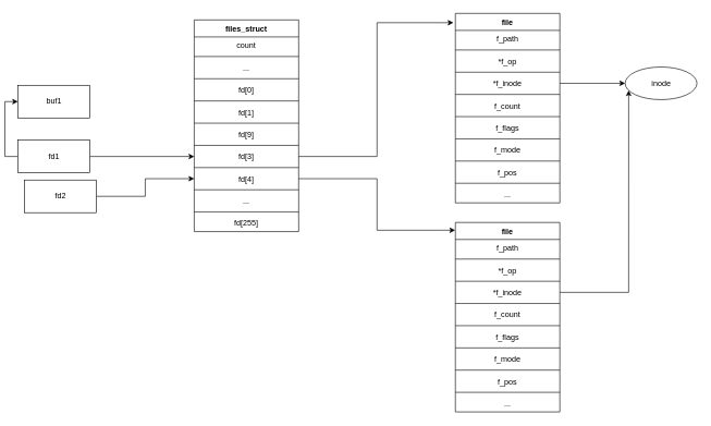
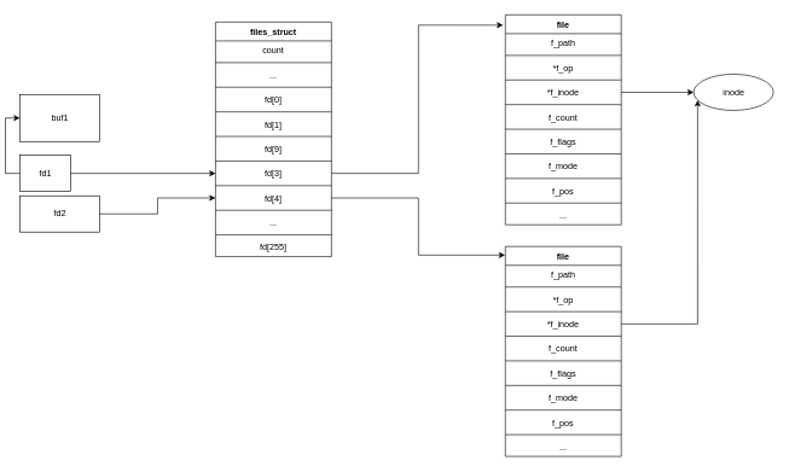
  <mxCell id="0" />
  <mxCell id="1" parent="0" />
  <mxCell id="2" value="files_struct" style="swimlane;fontStyle=1;align=center;verticalAlign=top;childLayout=stackLayout;horizontal=1;startSize=26;horizontalStack=0;resizeParent=1;resizeParentMax=0;resizeLast=0;collapsible=1;marginBottom=0;" vertex="1" parent="1"><mxGeometry x="290" y="30" width="160" height="324" as="geometry" /></mxCell>
  <mxCell id="3" value="count" style="text;strokeColor=none;fillColor=none;align=center;verticalAlign=top;spacingLeft=4;spacingRight=4;overflow=hidden;rotatable=0;points=[[0,0.5],[1,0.5]];portConstraint=eastwest;" vertex="1" parent="2"><mxGeometry y="26" width="160" height="26" as="geometry" /></mxCell>
  <mxCell id="4" value="" style="line;strokeWidth=1;fillColor=none;align=left;verticalAlign=middle;spacingTop=-1;spacingLeft=3;spacingRight=3;rotatable=0;labelPosition=right;points=[];portConstraint=eastwest;" vertex="1" parent="2"><mxGeometry y="52" width="160" height="8" as="geometry" /></mxCell>
  <mxCell id="5" value="..." style="text;strokeColor=none;fillColor=none;align=center;verticalAlign=top;spacingLeft=4;spacingRight=4;overflow=hidden;rotatable=0;points=[[0,0.5],[1,0.5]];portConstraint=eastwest;" vertex="1" parent="2"><mxGeometry y="60" width="160" height="26" as="geometry" /></mxCell>
  <mxCell id="6" value="" style="line;strokeWidth=1;fillColor=none;align=left;verticalAlign=middle;spacingTop=-1;spacingLeft=3;spacingRight=3;rotatable=0;labelPosition=right;points=[];portConstraint=eastwest;" vertex="1" parent="2"><mxGeometry y="86" width="160" height="8" as="geometry" /></mxCell>
  <mxCell id="7" value="fd[0]" style="text;strokeColor=none;fillColor=none;align=center;verticalAlign=top;spacingLeft=4;spacingRight=4;overflow=hidden;rotatable=0;points=[[0,0.5],[1,0.5]];portConstraint=eastwest;" vertex="1" parent="2"><mxGeometry y="94" width="160" height="26" as="geometry" /></mxCell>
  <mxCell id="8" value="" style="line;strokeWidth=1;fillColor=none;align=left;verticalAlign=middle;spacingTop=-1;spacingLeft=3;spacingRight=3;rotatable=0;labelPosition=right;points=[];portConstraint=eastwest;" vertex="1" parent="2"><mxGeometry y="120" width="160" height="8" as="geometry" /></mxCell>
  <mxCell id="9" value="fd[1]" style="text;strokeColor=none;fillColor=none;align=center;verticalAlign=top;spacingLeft=4;spacingRight=4;overflow=hidden;rotatable=0;points=[[0,0.5],[1,0.5]];portConstraint=eastwest;" vertex="1" parent="2"><mxGeometry y="128" width="160" height="26" as="geometry" /></mxCell>
  <mxCell id="10" value="" style="line;strokeWidth=1;fillColor=none;align=left;verticalAlign=middle;spacingTop=-1;spacingLeft=3;spacingRight=3;rotatable=0;labelPosition=right;points=[];portConstraint=eastwest;" vertex="1" parent="2"><mxGeometry y="154" width="160" height="8" as="geometry" /></mxCell>
  <mxCell id="11" value="fd[9]" style="text;strokeColor=none;fillColor=none;align=center;verticalAlign=top;spacingLeft=4;spacingRight=4;overflow=hidden;rotatable=0;points=[[0,0.5],[1,0.5]];portConstraint=eastwest;" vertex="1" parent="2"><mxGeometry y="162" width="160" height="26" as="geometry" /></mxCell>
  <mxCell id="12" value="" style="line;strokeWidth=1;fillColor=none;align=left;verticalAlign=middle;spacingTop=-1;spacingLeft=3;spacingRight=3;rotatable=0;labelPosition=right;points=[];portConstraint=eastwest;" vertex="1" parent="2"><mxGeometry y="188" width="160" height="8" as="geometry" /></mxCell>
  <mxCell id="13" value="fd[3]" style="text;strokeColor=none;fillColor=none;align=center;verticalAlign=top;spacingLeft=4;spacingRight=4;overflow=hidden;rotatable=0;points=[[0,0.5],[1,0.5]];portConstraint=eastwest;" vertex="1" parent="2"><mxGeometry y="196" width="160" height="26" as="geometry" /></mxCell>
  <mxCell id="14" value="" style="line;strokeWidth=1;fillColor=none;align=left;verticalAlign=middle;spacingTop=-1;spacingLeft=3;spacingRight=3;rotatable=0;labelPosition=right;points=[];portConstraint=eastwest;" vertex="1" parent="2"><mxGeometry y="222" width="160" height="8" as="geometry" /></mxCell>
  <mxCell id="15" value="fd[4]" style="text;strokeColor=none;fillColor=none;align=center;verticalAlign=top;spacingLeft=4;spacingRight=4;overflow=hidden;rotatable=0;points=[[0,0.5],[1,0.5]];portConstraint=eastwest;" vertex="1" parent="2"><mxGeometry y="230" width="160" height="26" as="geometry" /></mxCell>
  <mxCell id="16" value="" style="line;strokeWidth=1;fillColor=none;align=left;verticalAlign=middle;spacingTop=-1;spacingLeft=3;spacingRight=3;rotatable=0;labelPosition=right;points=[];portConstraint=eastwest;" vertex="1" parent="2"><mxGeometry y="256" width="160" height="8" as="geometry" /></mxCell>
  <mxCell id="17" value="..." style="text;strokeColor=none;fillColor=none;align=center;verticalAlign=top;spacingLeft=4;spacingRight=4;overflow=hidden;rotatable=0;points=[[0,0.5],[1,0.5]];portConstraint=eastwest;" vertex="1" parent="2"><mxGeometry y="264" width="160" height="26" as="geometry" /></mxCell>
  <mxCell id="18" value="" style="line;strokeWidth=1;fillColor=none;align=left;verticalAlign=middle;spacingTop=-1;spacingLeft=3;spacingRight=3;rotatable=0;labelPosition=right;points=[];portConstraint=eastwest;" vertex="1" parent="2"><mxGeometry y="290" width="160" height="8" as="geometry" /></mxCell>
  <mxCell id="19" value="fd[255]" style="text;strokeColor=none;fillColor=none;align=center;verticalAlign=top;spacingLeft=4;spacingRight=4;overflow=hidden;rotatable=0;points=[[0,0.5],[1,0.5]];portConstraint=eastwest;" vertex="1" parent="2"><mxGeometry y="298" width="160" height="26" as="geometry" /></mxCell>
  <mxCell id="20" style="edgeStyle=orthogonalEdgeStyle;rounded=0;orthogonalLoop=1;jettySize=auto;html=1;exitX=1;exitY=0.5;exitDx=0;exitDy=0;" edge="1" parent="1" source="22" target="13"><mxGeometry relative="1" as="geometry" /></mxCell>
  <mxCell id="21" style="edgeStyle=orthogonalEdgeStyle;rounded=0;orthogonalLoop=1;jettySize=auto;html=1;exitX=0;exitY=0.5;exitDx=0;exitDy=0;entryX=0;entryY=0.5;entryDx=0;entryDy=0;" edge="1" parent="1" source="22" target="61"><mxGeometry relative="1" as="geometry" /></mxCell>
- <mxCell id="22" value="fd1" style="html=1;align=center;" vertex="1" parent="1"><mxGeometry x="20" y="214" width="110" height="50" as="geometry" /></mxCell>
+ <mxCell id="22" value="fd1" style="html=1;align=center;" vertex="1" parent="1"><mxGeometry x="20" y="214" width="70" height="50" as="geometry" /></mxCell>
  <mxCell id="23" style="edgeStyle=orthogonalEdgeStyle;rounded=0;orthogonalLoop=1;jettySize=auto;html=1;exitX=1;exitY=0.5;exitDx=0;exitDy=0;entryX=0;entryY=0.5;entryDx=0;entryDy=0;" edge="1" parent="1" source="24" target="15"><mxGeometry relative="1" as="geometry" /></mxCell>
- <mxCell id="24" value="fd2" style="html=1;align=center;" vertex="1" parent="1"><mxGeometry x="30" y="275" width="110" height="50" as="geometry" /></mxCell>
+ <mxCell id="24" value="fd2" style="html=1;align=center;" vertex="1" parent="1"><mxGeometry x="20" y="270" width="110" height="50" as="geometry" /></mxCell>
  <mxCell id="25" value="file" style="swimlane;fontStyle=1;align=center;verticalAlign=top;childLayout=stackLayout;horizontal=1;startSize=26;horizontalStack=0;resizeParent=1;resizeParentMax=0;resizeLast=0;collapsible=1;marginBottom=0;" vertex="1" parent="1"><mxGeometry x="690" y="20" width="160" height="290" as="geometry" /></mxCell>
  <mxCell id="26" value="f_path" style="text;strokeColor=none;fillColor=none;align=center;verticalAlign=top;spacingLeft=4;spacingRight=4;overflow=hidden;rotatable=0;points=[[0,0.5],[1,0.5]];portConstraint=eastwest;" vertex="1" parent="25"><mxGeometry y="26" width="160" height="26" as="geometry" /></mxCell>
  <mxCell id="27" value="" style="line;strokeWidth=1;fillColor=none;align=left;verticalAlign=middle;spacingTop=-1;spacingLeft=3;spacingRight=3;rotatable=0;labelPosition=right;points=[];portConstraint=eastwest;" vertex="1" parent="25"><mxGeometry y="52" width="160" height="8" as="geometry" /></mxCell>
  <mxCell id="28" value="*f_op" style="text;strokeColor=none;fillColor=none;align=center;verticalAlign=top;spacingLeft=4;spacingRight=4;overflow=hidden;rotatable=0;points=[[0,0.5],[1,0.5]];portConstraint=eastwest;" vertex="1" parent="25"><mxGeometry y="60" width="160" height="26" as="geometry" /></mxCell>
  <mxCell id="29" value="" style="line;strokeWidth=1;fillColor=none;align=left;verticalAlign=middle;spacingTop=-1;spacingLeft=3;spacingRight=3;rotatable=0;labelPosition=right;points=[];portConstraint=eastwest;" vertex="1" parent="25"><mxGeometry y="86" width="160" height="8" as="geometry" /></mxCell>
  <mxCell id="30" value="*f_inode" style="text;strokeColor=none;fillColor=none;align=center;verticalAlign=top;spacingLeft=4;spacingRight=4;overflow=hidden;rotatable=0;points=[[0,0.5],[1,0.5]];portConstraint=eastwest;" vertex="1" parent="25"><mxGeometry y="94" width="160" height="26" as="geometry" /></mxCell>
  <mxCell id="31" value="" style="line;strokeWidth=1;fillColor=none;align=left;verticalAlign=middle;spacingTop=-1;spacingLeft=3;spacingRight=3;rotatable=0;labelPosition=right;points=[];portConstraint=eastwest;" vertex="1" parent="25"><mxGeometry y="120" width="160" height="8" as="geometry" /></mxCell>
  <mxCell id="32" value="f_count" style="text;strokeColor=none;fillColor=none;align=center;verticalAlign=top;spacingLeft=4;spacingRight=4;overflow=hidden;rotatable=0;points=[[0,0.5],[1,0.5]];portConstraint=eastwest;" vertex="1" parent="25"><mxGeometry y="128" width="160" height="26" as="geometry" /></mxCell>
  <mxCell id="33" value="" style="line;strokeWidth=1;fillColor=none;align=left;verticalAlign=middle;spacingTop=-1;spacingLeft=3;spacingRight=3;rotatable=0;labelPosition=right;points=[];portConstraint=eastwest;" vertex="1" parent="25"><mxGeometry y="154" width="160" height="8" as="geometry" /></mxCell>
  <mxCell id="34" value="f_flags" style="text;strokeColor=none;fillColor=none;align=center;verticalAlign=top;spacingLeft=4;spacingRight=4;overflow=hidden;rotatable=0;points=[[0,0.5],[1,0.5]];portConstraint=eastwest;" vertex="1" parent="25"><mxGeometry y="162" width="160" height="26" as="geometry" /></mxCell>
  <mxCell id="35" value="" style="line;strokeWidth=1;fillColor=none;align=left;verticalAlign=middle;spacingTop=-1;spacingLeft=3;spacingRight=3;rotatable=0;labelPosition=right;points=[];portConstraint=eastwest;" vertex="1" parent="25"><mxGeometry y="188" width="160" height="8" as="geometry" /></mxCell>
  <mxCell id="36" value="f_mode" style="text;strokeColor=none;fillColor=none;align=center;verticalAlign=top;spacingLeft=4;spacingRight=4;overflow=hidden;rotatable=0;points=[[0,0.5],[1,0.5]];portConstraint=eastwest;" vertex="1" parent="25"><mxGeometry y="196" width="160" height="26" as="geometry" /></mxCell>
  <mxCell id="37" value="" style="line;strokeWidth=1;fillColor=none;align=left;verticalAlign=middle;spacingTop=-1;spacingLeft=3;spacingRight=3;rotatable=0;labelPosition=right;points=[];portConstraint=eastwest;" vertex="1" parent="25"><mxGeometry y="222" width="160" height="8" as="geometry" /></mxCell>
  <mxCell id="38" value="f_pos" style="text;strokeColor=none;fillColor=none;align=center;verticalAlign=top;spacingLeft=4;spacingRight=4;overflow=hidden;rotatable=0;points=[[0,0.5],[1,0.5]];portConstraint=eastwest;" vertex="1" parent="25"><mxGeometry y="230" width="160" height="26" as="geometry" /></mxCell>
  <mxCell id="39" value="" style="line;strokeWidth=1;fillColor=none;align=left;verticalAlign=middle;spacingTop=-1;spacingLeft=3;spacingRight=3;rotatable=0;labelPosition=right;points=[];portConstraint=eastwest;" vertex="1" parent="25"><mxGeometry y="256" width="160" height="8" as="geometry" /></mxCell>
  <mxCell id="40" value="..." style="text;strokeColor=none;fillColor=none;align=center;verticalAlign=top;spacingLeft=4;spacingRight=4;overflow=hidden;rotatable=0;points=[[0,0.5],[1,0.5]];portConstraint=eastwest;" vertex="1" parent="25"><mxGeometry y="264" width="160" height="26" as="geometry" /></mxCell>
  <mxCell id="41" value="inode" style="ellipse;html=1;align=center;" vertex="1" parent="1"><mxGeometry x="950" y="102" width="110" height="50" as="geometry" /></mxCell>
  <mxCell id="42" style="edgeStyle=orthogonalEdgeStyle;rounded=0;orthogonalLoop=1;jettySize=auto;html=1;exitX=1;exitY=0.5;exitDx=0;exitDy=0;" edge="1" parent="1" source="30" target="41"><mxGeometry relative="1" as="geometry" /></mxCell>
  <mxCell id="43" style="edgeStyle=orthogonalEdgeStyle;rounded=0;orthogonalLoop=1;jettySize=auto;html=1;exitX=1;exitY=0.5;exitDx=0;exitDy=0;entryX=-0.019;entryY=0.049;entryDx=0;entryDy=0;entryPerimeter=0;" edge="1" parent="1" source="13" target="25"><mxGeometry relative="1" as="geometry" /></mxCell>
  <mxCell id="44" value="file" style="swimlane;fontStyle=1;align=center;verticalAlign=top;childLayout=stackLayout;horizontal=1;startSize=26;horizontalStack=0;resizeParent=1;resizeParentMax=0;resizeLast=0;collapsible=1;marginBottom=0;" vertex="1" parent="1"><mxGeometry x="690" y="340" width="160" height="290" as="geometry" /></mxCell>
  <mxCell id="45" value="f_path" style="text;strokeColor=none;fillColor=none;align=center;verticalAlign=top;spacingLeft=4;spacingRight=4;overflow=hidden;rotatable=0;points=[[0,0.5],[1,0.5]];portConstraint=eastwest;" vertex="1" parent="44"><mxGeometry y="26" width="160" height="26" as="geometry" /></mxCell>
  <mxCell id="46" value="" style="line;strokeWidth=1;fillColor=none;align=left;verticalAlign=middle;spacingTop=-1;spacingLeft=3;spacingRight=3;rotatable=0;labelPosition=right;points=[];portConstraint=eastwest;" vertex="1" parent="44"><mxGeometry y="52" width="160" height="8" as="geometry" /></mxCell>
  <mxCell id="47" value="*f_op" style="text;strokeColor=none;fillColor=none;align=center;verticalAlign=top;spacingLeft=4;spacingRight=4;overflow=hidden;rotatable=0;points=[[0,0.5],[1,0.5]];portConstraint=eastwest;" vertex="1" parent="44"><mxGeometry y="60" width="160" height="26" as="geometry" /></mxCell>
  <mxCell id="48" value="" style="line;strokeWidth=1;fillColor=none;align=left;verticalAlign=middle;spacingTop=-1;spacingLeft=3;spacingRight=3;rotatable=0;labelPosition=right;points=[];portConstraint=eastwest;" vertex="1" parent="44"><mxGeometry y="86" width="160" height="8" as="geometry" /></mxCell>
  <mxCell id="49" value="*f_inode" style="text;strokeColor=none;fillColor=none;align=center;verticalAlign=top;spacingLeft=4;spacingRight=4;overflow=hidden;rotatable=0;points=[[0,0.5],[1,0.5]];portConstraint=eastwest;" vertex="1" parent="44"><mxGeometry y="94" width="160" height="26" as="geometry" /></mxCell>
  <mxCell id="50" value="" style="line;strokeWidth=1;fillColor=none;align=left;verticalAlign=middle;spacingTop=-1;spacingLeft=3;spacingRight=3;rotatable=0;labelPosition=right;points=[];portConstraint=eastwest;" vertex="1" parent="44"><mxGeometry y="120" width="160" height="8" as="geometry" /></mxCell>
  <mxCell id="51" value="f_count" style="text;strokeColor=none;fillColor=none;align=center;verticalAlign=top;spacingLeft=4;spacingRight=4;overflow=hidden;rotatable=0;points=[[0,0.5],[1,0.5]];portConstraint=eastwest;" vertex="1" parent="44"><mxGeometry y="128" width="160" height="26" as="geometry" /></mxCell>
  <mxCell id="52" value="" style="line;strokeWidth=1;fillColor=none;align=left;verticalAlign=middle;spacingTop=-1;spacingLeft=3;spacingRight=3;rotatable=0;labelPosition=right;points=[];portConstraint=eastwest;" vertex="1" parent="44"><mxGeometry y="154" width="160" height="8" as="geometry" /></mxCell>
  <mxCell id="53" value="f_flags" style="text;strokeColor=none;fillColor=none;align=center;verticalAlign=top;spacingLeft=4;spacingRight=4;overflow=hidden;rotatable=0;points=[[0,0.5],[1,0.5]];portConstraint=eastwest;" vertex="1" parent="44"><mxGeometry y="162" width="160" height="26" as="geometry" /></mxCell>
  <mxCell id="54" value="" style="line;strokeWidth=1;fillColor=none;align=left;verticalAlign=middle;spacingTop=-1;spacingLeft=3;spacingRight=3;rotatable=0;labelPosition=right;points=[];portConstraint=eastwest;" vertex="1" parent="44"><mxGeometry y="188" width="160" height="8" as="geometry" /></mxCell>
  <mxCell id="55" value="f_mode" style="text;strokeColor=none;fillColor=none;align=center;verticalAlign=top;spacingLeft=4;spacingRight=4;overflow=hidden;rotatable=0;points=[[0,0.5],[1,0.5]];portConstraint=eastwest;" vertex="1" parent="44"><mxGeometry y="196" width="160" height="26" as="geometry" /></mxCell>
  <mxCell id="56" value="" style="line;strokeWidth=1;fillColor=none;align=left;verticalAlign=middle;spacingTop=-1;spacingLeft=3;spacingRight=3;rotatable=0;labelPosition=right;points=[];portConstraint=eastwest;" vertex="1" parent="44"><mxGeometry y="222" width="160" height="8" as="geometry" /></mxCell>
  <mxCell id="57" value="f_pos" style="text;strokeColor=none;fillColor=none;align=center;verticalAlign=top;spacingLeft=4;spacingRight=4;overflow=hidden;rotatable=0;points=[[0,0.5],[1,0.5]];portConstraint=eastwest;" vertex="1" parent="44"><mxGeometry y="230" width="160" height="26" as="geometry" /></mxCell>
  <mxCell id="58" value="" style="line;strokeWidth=1;fillColor=none;align=left;verticalAlign=middle;spacingTop=-1;spacingLeft=3;spacingRight=3;rotatable=0;labelPosition=right;points=[];portConstraint=eastwest;" vertex="1" parent="44"><mxGeometry y="256" width="160" height="8" as="geometry" /></mxCell>
  <mxCell id="59" value="..." style="text;strokeColor=none;fillColor=none;align=center;verticalAlign=top;spacingLeft=4;spacingRight=4;overflow=hidden;rotatable=0;points=[[0,0.5],[1,0.5]];portConstraint=eastwest;" vertex="1" parent="44"><mxGeometry y="264" width="160" height="26" as="geometry" /></mxCell>
  <mxCell id="60" style="edgeStyle=orthogonalEdgeStyle;rounded=0;orthogonalLoop=1;jettySize=auto;html=1;exitX=1;exitY=0.5;exitDx=0;exitDy=0;entryX=0;entryY=0.75;entryDx=0;entryDy=0;" edge="1" parent="1" source="49" target="41"><mxGeometry relative="1" as="geometry" /></mxCell>
- <mxCell id="61" value="buf1" style="html=1;align=center;" vertex="1" parent="1"><mxGeometry x="20" y="130" width="110" height="50" as="geometry" /></mxCell>
+ <mxCell id="61" value="buf1" style="html=1;align=center;" vertex="1" parent="1"><mxGeometry x="20" y="130" width="110" height="65" as="geometry" /></mxCell>
  <mxCell id="62" style="edgeStyle=orthogonalEdgeStyle;rounded=0;orthogonalLoop=1;jettySize=auto;html=1;exitX=1;exitY=0.5;exitDx=0;exitDy=0;entryX=-0.002;entryY=0.041;entryDx=0;entryDy=0;entryPerimeter=0;" edge="1" parent="1" source="15" target="44"><mxGeometry relative="1" as="geometry" /></mxCell>
